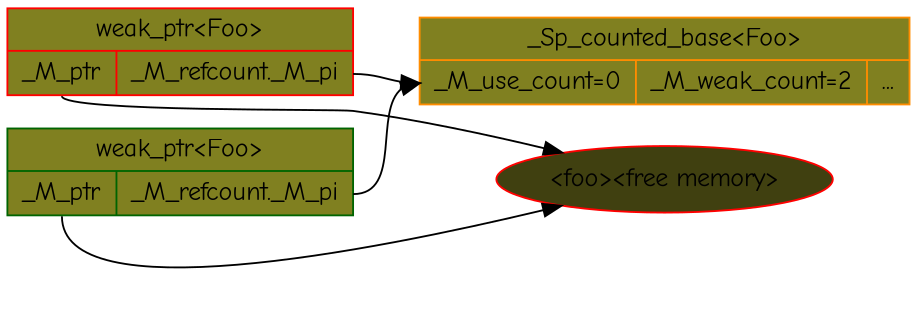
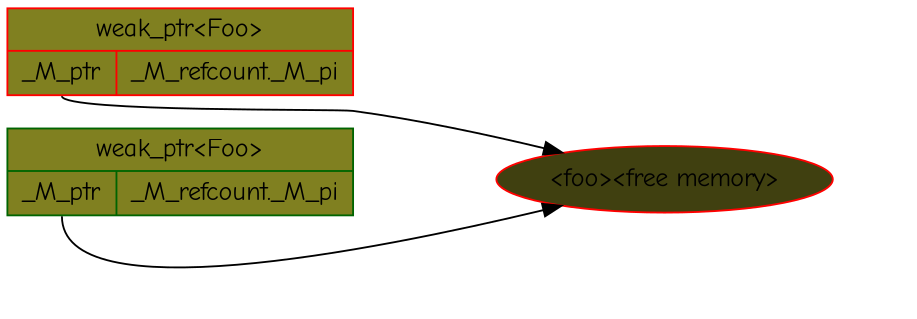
  digraph {
    fontname="Comic Neue"
    rankdir=LR
    node [fillcolor="#808020" fontname="Comic Neue" shape=record style=filled color=red]
    edge [headport=ctrl tailport=control style=solid fontname="Comic Neue"]
    n1 [label="weak_ptr\<Foo\>|{<object>_M_ptr|<control>_M_refcount._M_pi}"]
-   n2 [label="_Sp_counted_base\<Foo\>|{<ctrl>_M_use_count=0|_M_weak_count=2|...}" color=darkorange]
    n3 [fillcolor="#404010" label="<foo>\<free memory\>" shape=ellipse]
    n4 [label="weak_ptr\<Foo\>|{<object>_M_ptr|<control>_M_refcount._M_pi}" color=darkgreen]
-   n1 -> n2
    n1 -> n3 [headport=foo tailport=object]
-   n4 -> n2
    n4 -> n3 [headport=foo tailport=object]
  }
